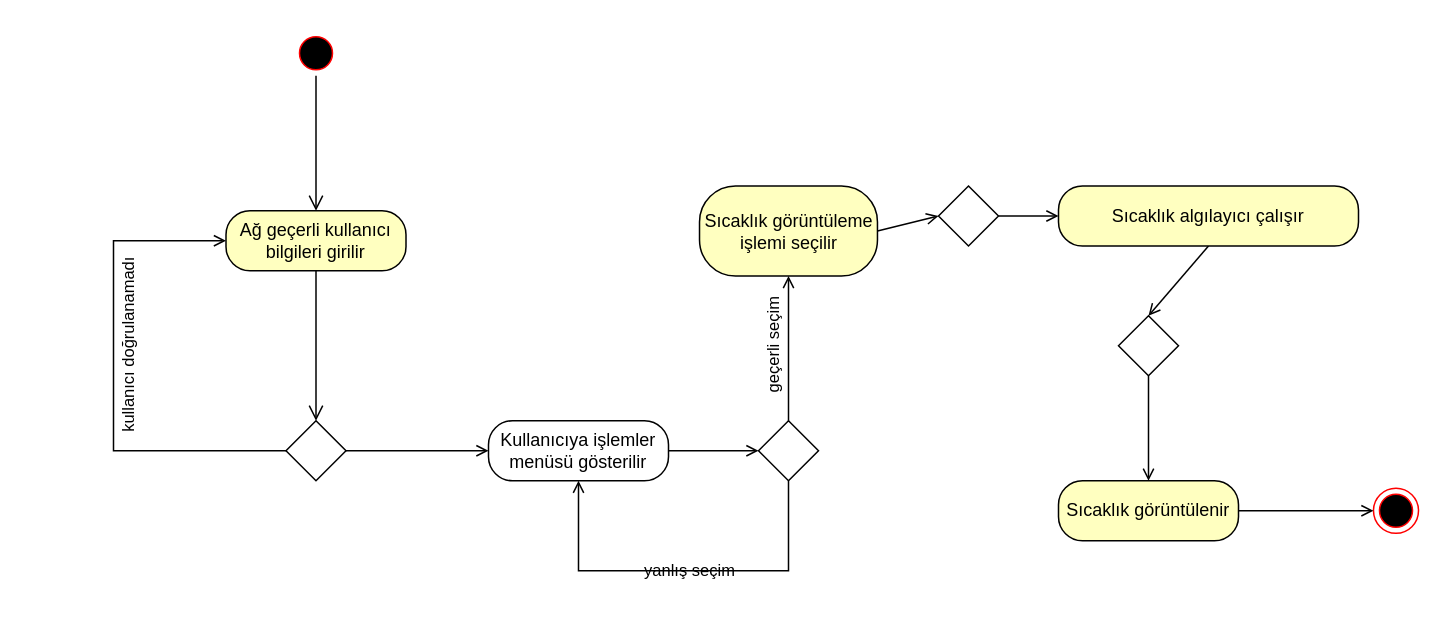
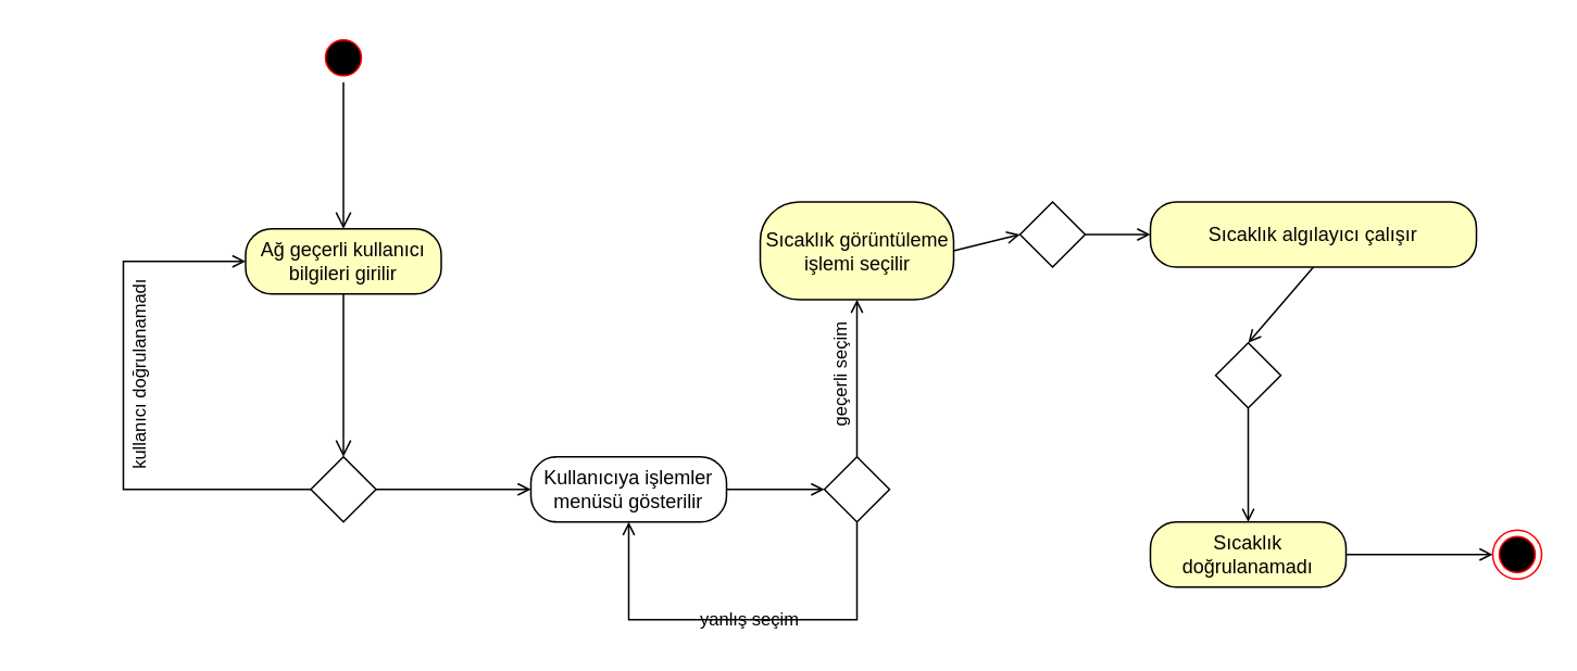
  <mxCell id="0" />
  <mxCell id="1" parent="0" />
  <mxCell id="2" value="" style="ellipse;html=1;shape=startState;fillColor=#000000;strokeColor=#ff0000;" vertex="1" parent="1"><mxGeometry x="195" y="20" width="30" height="30" as="geometry" /></mxCell>
  <mxCell id="3" value="" style="edgeStyle=orthogonalEdgeStyle;html=1;verticalAlign=bottom;endArrow=open;endSize=8;entryX=0.5;entryY=0;entryDx=0;entryDy=0;" edge="1" source="2" parent="1" target="4"><mxGeometry relative="1" as="geometry"><mxPoint x="210" y="110" as="targetPoint" /></mxGeometry></mxCell>
  <mxCell id="4" value="Ağ geçerli kullanıcı bilgileri girilir" style="rounded=1;whiteSpace=wrap;html=1;arcSize=40;fontColor=#000000;fillColor=#ffffc0;" vertex="1" parent="1"><mxGeometry x="150" y="140" width="120" height="40" as="geometry" /></mxCell>
  <mxCell id="5" value="" style="edgeStyle=orthogonalEdgeStyle;html=1;verticalAlign=bottom;endArrow=open;endSize=8;entryX=0.5;entryY=0;entryDx=0;entryDy=0;entryPerimeter=0;" edge="1" source="4" parent="1" target="8"><mxGeometry relative="1" as="geometry"><mxPoint x="210" y="270" as="targetPoint" /></mxGeometry></mxCell>
  <mxCell id="6" style="edgeStyle=none;rounded=0;sketch=0;orthogonalLoop=1;jettySize=auto;html=1;exitX=0;exitY=0.5;exitDx=0;exitDy=0;exitPerimeter=0;endArrow=open;endFill=0;entryX=0;entryY=0.5;entryDx=0;entryDy=0;" edge="1" parent="1" source="8" target="4"><mxGeometry relative="1" as="geometry"><mxPoint x="75" y="300" as="targetPoint" /><Array as="points"><mxPoint x="75" y="300" /><mxPoint x="75" y="160" /></Array></mxGeometry></mxCell>
  <mxCell id="7" style="edgeStyle=none;rounded=0;sketch=0;orthogonalLoop=1;jettySize=auto;html=1;exitX=1;exitY=0.5;exitDx=0;exitDy=0;exitPerimeter=0;entryX=0;entryY=0.5;entryDx=0;entryDy=0;fontSize=11;endArrow=open;endFill=0;strokeColor=#000000;" edge="1" parent="1" source="8" target="11"><mxGeometry relative="1" as="geometry" /></mxCell>
  <mxCell id="8" value="" style="strokeWidth=1;html=1;shape=mxgraph.flowchart.decision;whiteSpace=wrap;fillColor=#ffffff;gradientColor=none;" vertex="1" parent="1"><mxGeometry x="190" y="280" width="40" height="40" as="geometry" /></mxCell>
  <mxCell id="9" value="kullanıcı doğrulanamadı" style="text;html=1;align=center;verticalAlign=middle;resizable=0;points=[];autosize=1;strokeColor=none;rotation=-90;fontSize=11;" vertex="1" parent="1"><mxGeometry x="20" y="220" width="130" height="20" as="geometry" /></mxCell>
  <mxCell id="10" style="edgeStyle=none;rounded=0;sketch=0;orthogonalLoop=1;jettySize=auto;html=1;exitX=1;exitY=0.5;exitDx=0;exitDy=0;entryX=0;entryY=0.5;entryDx=0;entryDy=0;fontSize=11;endArrow=open;endFill=0;strokeColor=#000000;entryPerimeter=0;" edge="1" parent="1" source="11" target="14"><mxGeometry relative="1" as="geometry"><mxPoint x="495" y="300" as="targetPoint" /></mxGeometry></mxCell>
  <mxCell id="11" value="Kullanıcıya işlemler menüsü gösterilir" style="rounded=1;whiteSpace=wrap;html=1;arcSize=40;fontColor=#000000;fillColor=#ffffff;" vertex="1" parent="1"><mxGeometry x="325" y="280" width="120" height="40" as="geometry" /></mxCell>
  <mxCell id="12" style="edgeStyle=none;rounded=0;sketch=0;orthogonalLoop=1;jettySize=auto;html=1;exitX=0.5;exitY=0;exitDx=0;exitDy=0;exitPerimeter=0;entryX=0.5;entryY=1;entryDx=0;entryDy=0;fontSize=11;endArrow=open;endFill=0;strokeColor=#000000;" edge="1" parent="1" source="14" target="16"><mxGeometry relative="1" as="geometry" /></mxCell>
  <mxCell id="13" style="edgeStyle=none;rounded=0;sketch=0;orthogonalLoop=1;jettySize=auto;html=1;exitX=0.5;exitY=1;exitDx=0;exitDy=0;exitPerimeter=0;fontSize=11;endArrow=open;endFill=0;strokeColor=#000000;entryX=0.5;entryY=1;entryDx=0;entryDy=0;" edge="1" parent="1" source="14" target="11"><mxGeometry relative="1" as="geometry"><mxPoint x="525" y="380" as="targetPoint" /><Array as="points"><mxPoint x="525" y="380" /><mxPoint x="385" y="380" /></Array></mxGeometry></mxCell>
  <mxCell id="14" value="" style="strokeWidth=1;html=1;shape=mxgraph.flowchart.decision;whiteSpace=wrap;fillColor=#ffffff;gradientColor=none;" vertex="1" parent="1"><mxGeometry x="505" y="280" width="40" height="40" as="geometry" /></mxCell>
  <mxCell id="15" style="edgeStyle=none;rounded=0;sketch=0;orthogonalLoop=1;jettySize=auto;html=1;exitX=1;exitY=0.5;exitDx=0;exitDy=0;entryX=0;entryY=0.5;entryDx=0;entryDy=0;entryPerimeter=0;fontSize=11;endArrow=open;endFill=0;strokeColor=#000000;" edge="1" parent="1" source="16" target="18"><mxGeometry relative="1" as="geometry" /></mxCell>
  <mxCell id="16" value="Sıcaklık görüntüleme işlemi seçilir" style="rounded=1;whiteSpace=wrap;html=1;arcSize=40;fontColor=#000000;fillColor=#ffffc0;" vertex="1" parent="1"><mxGeometry x="465.68" y="123.5" width="118.63" height="60" as="geometry" /></mxCell>
  <mxCell id="17" style="edgeStyle=none;rounded=0;sketch=0;orthogonalLoop=1;jettySize=auto;html=1;exitX=1;exitY=0.5;exitDx=0;exitDy=0;exitPerimeter=0;entryX=0;entryY=0.5;entryDx=0;entryDy=0;fontSize=11;endArrow=open;endFill=0;strokeColor=#000000;" edge="1" parent="1" source="18" target="20"><mxGeometry relative="1" as="geometry" /></mxCell>
  <mxCell id="18" value="" style="strokeWidth=1;html=1;shape=mxgraph.flowchart.decision;whiteSpace=wrap;fillColor=#ffffff;gradientColor=none;" vertex="1" parent="1"><mxGeometry x="625" y="123.5" width="40" height="40" as="geometry" /></mxCell>
  <mxCell id="19" style="edgeStyle=none;rounded=0;sketch=0;orthogonalLoop=1;jettySize=auto;html=1;exitX=0.5;exitY=1;exitDx=0;exitDy=0;entryX=0.5;entryY=0;entryDx=0;entryDy=0;entryPerimeter=0;fontSize=11;endArrow=open;endFill=0;strokeColor=#000000;" edge="1" parent="1" source="20" target="25"><mxGeometry relative="1" as="geometry" /></mxCell>
  <mxCell id="20" value="Sıcaklık algılayıcı çalışır" style="rounded=1;whiteSpace=wrap;html=1;arcSize=40;fontColor=#000000;fillColor=#ffffc0;" vertex="1" parent="1"><mxGeometry x="705" y="123.5" width="200" height="40" as="geometry" /></mxCell>
  <mxCell id="21" value="yanlış seçim" style="text;html=1;align=center;verticalAlign=middle;resizable=0;points=[];autosize=1;strokeColor=none;fontSize=11;" vertex="1" parent="1"><mxGeometry x="419" y="370" width="80" height="20" as="geometry" /></mxCell>
  <mxCell id="22" value="geçerli seçim" style="text;html=1;align=center;verticalAlign=middle;resizable=0;points=[];autosize=1;strokeColor=none;fontSize=11;rotation=-90;" vertex="1" parent="1"><mxGeometry x="475" y="220" width="80" height="20" as="geometry" /></mxCell>
  <mxCell id="23" value="" style="ellipse;html=1;shape=endState;fillColor=#000000;strokeColor=#ff0000;fontSize=11;" vertex="1" parent="1"><mxGeometry x="915" y="325" width="30" height="30" as="geometry" /></mxCell>
  <mxCell id="24" style="edgeStyle=none;rounded=0;sketch=0;orthogonalLoop=1;jettySize=auto;html=1;exitX=0.5;exitY=1;exitDx=0;exitDy=0;exitPerimeter=0;entryX=0.5;entryY=0;entryDx=0;entryDy=0;fontSize=11;endArrow=open;endFill=0;strokeColor=#000000;" edge="1" parent="1" source="25" target="27"><mxGeometry relative="1" as="geometry" /></mxCell>
  <mxCell id="25" value="" style="strokeWidth=1;html=1;shape=mxgraph.flowchart.decision;whiteSpace=wrap;fillColor=#ffffff;gradientColor=none;" vertex="1" parent="1"><mxGeometry x="745" y="210" width="40" height="40" as="geometry" /></mxCell>
  <mxCell id="26" style="edgeStyle=none;rounded=0;sketch=0;orthogonalLoop=1;jettySize=auto;html=1;exitX=1;exitY=0.5;exitDx=0;exitDy=0;entryX=0;entryY=0.5;entryDx=0;entryDy=0;fontSize=11;endArrow=open;endFill=0;strokeColor=#000000;" edge="1" parent="1" source="27" target="23"><mxGeometry relative="1" as="geometry" /></mxCell>
- <mxCell id="27" value="Sıcaklık görüntülenir" style="rounded=1;whiteSpace=wrap;html=1;arcSize=40;fontColor=#000000;fillColor=#ffffc0;" vertex="1" parent="1"><mxGeometry x="705" y="320" width="120" height="40" as="geometry" /></mxCell>
+ <mxCell id="27" value="Sıcaklık doğrulanamadı" style="rounded=1;whiteSpace=wrap;html=1;arcSize=40;fontColor=#000000;fillColor=#ffffc0;" vertex="1" parent="1"><mxGeometry x="705" y="320" width="120" height="40" as="geometry" /></mxCell>
